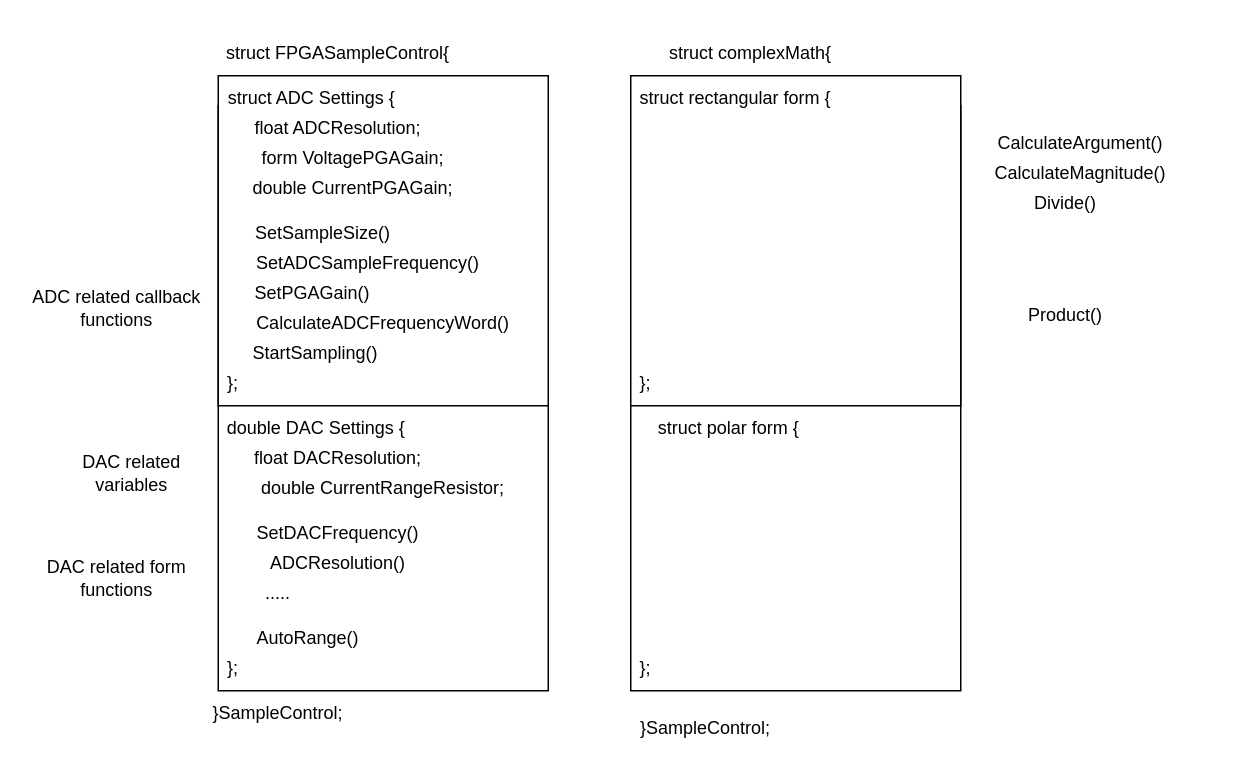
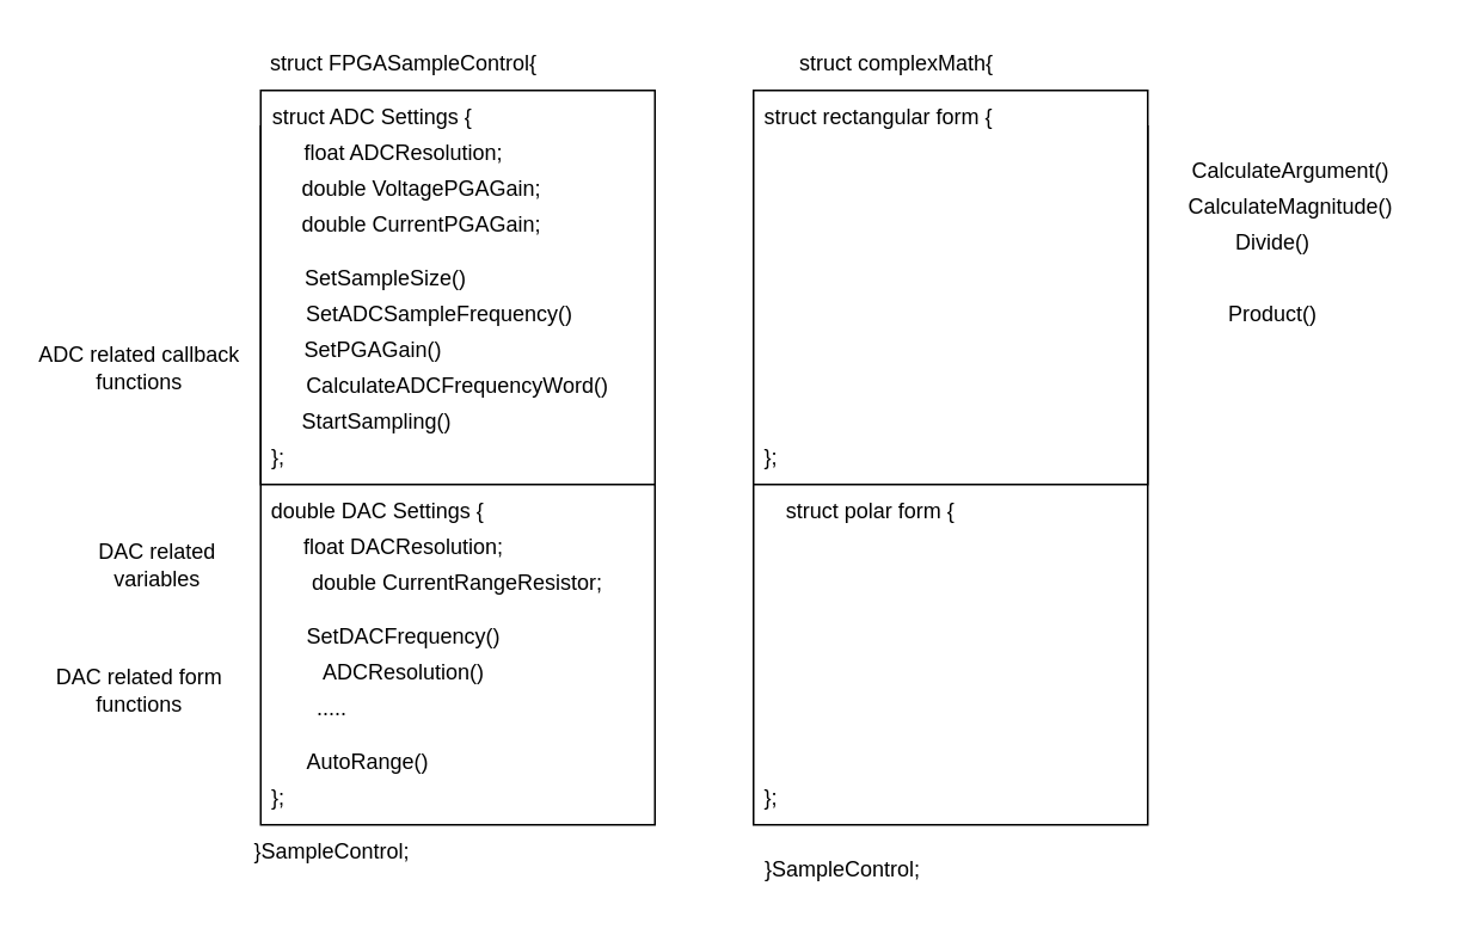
  <mxCell id="0" />
  <mxCell id="1" parent="0" />
  <mxCell id="2" value="" style="rounded=0;whiteSpace=wrap;html=1;" vertex="1" parent="1"><mxGeometry x="145" y="70" width="220" height="390" as="geometry" /></mxCell>
  <mxCell id="3" value="" style="rounded=0;whiteSpace=wrap;html=1;" vertex="1" parent="1"><mxGeometry x="145" y="50" width="220" height="220" as="geometry" /></mxCell>
  <mxCell id="4" value="struct FPGASampleControl{" style="text;html=1;align=center;verticalAlign=middle;whiteSpace=wrap;rounded=0;" vertex="1" parent="1"><mxGeometry x="135" y="20" width="180" height="30" as="geometry" /></mxCell>
  <mxCell id="5" value="}SampleControl;" style="text;html=1;align=center;verticalAlign=middle;whiteSpace=wrap;rounded=0;" vertex="1" parent="1"><mxGeometry x="95" y="460" width="180" height="30" as="geometry" /></mxCell>
  <mxCell id="6" value="struct ADC Settings {" style="text;html=1;align=center;verticalAlign=middle;whiteSpace=wrap;rounded=0;" vertex="1" parent="1"><mxGeometry x="145" y="50" width="125" height="30" as="geometry" /></mxCell>
  <mxCell id="7" value="};" style="text;html=1;align=center;verticalAlign=middle;whiteSpace=wrap;rounded=0;" vertex="1" parent="1"><mxGeometry x="125" y="240" width="60" height="30" as="geometry" /></mxCell>
  <mxCell id="8" value="float ADCResolution;" style="text;html=1;align=center;verticalAlign=middle;whiteSpace=wrap;rounded=0;" vertex="1" parent="1"><mxGeometry x="165" y="70" width="120" height="30" as="geometry" /></mxCell>
  <mxCell id="9" value="CalculateADCFrequencyWord()" style="text;html=1;align=center;verticalAlign=middle;whiteSpace=wrap;rounded=0;" vertex="1" parent="1"><mxGeometry x="225" y="200" width="60" height="30" as="geometry" /></mxCell>
  <mxCell id="10" value="SetADCSampleFrequency()" style="text;html=1;align=center;verticalAlign=middle;whiteSpace=wrap;rounded=0;" vertex="1" parent="1"><mxGeometry x="175" y="160" width="140" height="30" as="geometry" /></mxCell>
  <mxCell id="11" value="SetSampleSize()" style="text;html=1;align=center;verticalAlign=middle;whiteSpace=wrap;rounded=0;" vertex="1" parent="1"><mxGeometry x="185" y="140" width="60" height="30" as="geometry" /></mxCell>
  <mxCell id="12" value="StartSampling()" style="text;html=1;align=center;verticalAlign=middle;whiteSpace=wrap;rounded=0;" vertex="1" parent="1"><mxGeometry x="175" y="220" width="70" height="30" as="geometry" /></mxCell>
  <mxCell id="13" value="SetPGAGain()" style="text;html=1;align=center;verticalAlign=middle;whiteSpace=wrap;rounded=0;" vertex="1" parent="1"><mxGeometry x="177.5" y="180" width="60" height="30" as="geometry" /></mxCell>
- <mxCell id="14" value="form VoltagePGAGain;" style="text;html=1;align=center;verticalAlign=middle;whiteSpace=wrap;rounded=0;" vertex="1" parent="1"><mxGeometry x="165" y="90" width="140" height="30" as="geometry" /></mxCell>
+ <mxCell id="14" value="double VoltagePGAGain;" style="text;html=1;align=center;verticalAlign=middle;whiteSpace=wrap;rounded=0;" vertex="1" parent="1"><mxGeometry x="165" y="90" width="140" height="30" as="geometry" /></mxCell>
  <mxCell id="15" value="double CurrentPGAGain;" style="text;html=1;align=center;verticalAlign=middle;whiteSpace=wrap;rounded=0;" vertex="1" parent="1"><mxGeometry x="165" y="110" width="140" height="30" as="geometry" /></mxCell>
  <mxCell id="16" value="double DAC Settings {" style="text;html=1;align=center;verticalAlign=middle;whiteSpace=wrap;rounded=0;" vertex="1" parent="1"><mxGeometry x="147.5" y="270" width="125" height="30" as="geometry" /></mxCell>
  <mxCell id="17" value="};" style="text;html=1;align=center;verticalAlign=middle;whiteSpace=wrap;rounded=0;" vertex="1" parent="1"><mxGeometry x="125" y="430" width="60" height="30" as="geometry" /></mxCell>
  <mxCell id="18" value="float DACResolution;" style="text;html=1;align=center;verticalAlign=middle;whiteSpace=wrap;rounded=0;" vertex="1" parent="1"><mxGeometry x="165" y="290" width="120" height="30" as="geometry" /></mxCell>
  <mxCell id="19" value="double CurrentRangeResistor;" style="text;html=1;align=center;verticalAlign=middle;whiteSpace=wrap;rounded=0;" vertex="1" parent="1"><mxGeometry x="165" y="310" width="180" height="30" as="geometry" /></mxCell>
  <mxCell id="20" value="SetDACFrequency()" style="text;html=1;align=center;verticalAlign=middle;whiteSpace=wrap;rounded=0;" vertex="1" parent="1"><mxGeometry x="195" y="340" width="60" height="30" as="geometry" /></mxCell>
  <mxCell id="21" value="AutoRange()" style="text;html=1;align=center;verticalAlign=middle;whiteSpace=wrap;rounded=0;" vertex="1" parent="1"><mxGeometry x="175" y="410" width="60" height="30" as="geometry" /></mxCell>
  <mxCell id="22" value="....." style="text;html=1;align=center;verticalAlign=middle;whiteSpace=wrap;rounded=0;" vertex="1" parent="1"><mxGeometry x="155" y="380" width="60" height="30" as="geometry" /></mxCell>
  <mxCell id="23" value="ADCResolution()" style="text;html=1;align=center;verticalAlign=middle;whiteSpace=wrap;rounded=0;" vertex="1" parent="1"><mxGeometry x="195" y="360" width="60" height="30" as="geometry" /></mxCell>
  <mxCell id="24" value="DAC related variables" style="text;html=1;align=center;verticalAlign=middle;whiteSpace=wrap;rounded=0;" vertex="1" parent="1"><mxGeometry x="50" y="300" width="75" height="30" as="geometry" /></mxCell>
  <mxCell id="25" value="ADC related callback functions" style="text;html=1;align=center;verticalAlign=middle;whiteSpace=wrap;rounded=0;" vertex="1" parent="1"><mxGeometry x="20" y="190" width="115" height="30" as="geometry" /></mxCell>
  <mxCell id="26" value="DAC related form functions" style="text;html=1;align=center;verticalAlign=middle;whiteSpace=wrap;rounded=0;" vertex="1" parent="1"><mxGeometry x="20" y="370" width="115" height="30" as="geometry" /></mxCell>
  <mxCell id="27" value="" style="rounded=0;whiteSpace=wrap;html=1;" vertex="1" parent="1"><mxGeometry x="420" y="70" width="220" height="390" as="geometry" /></mxCell>
  <mxCell id="28" value="" style="rounded=0;whiteSpace=wrap;html=1;" vertex="1" parent="1"><mxGeometry x="420" y="50" width="220" height="220" as="geometry" /></mxCell>
  <mxCell id="29" value="struct complexMath{" style="text;html=1;align=center;verticalAlign=middle;whiteSpace=wrap;rounded=0;" vertex="1" parent="1"><mxGeometry x="410" y="20" width="180" height="30" as="geometry" /></mxCell>
  <mxCell id="30" value="}SampleControl;" style="text;html=1;align=center;verticalAlign=middle;whiteSpace=wrap;rounded=0;" vertex="1" parent="1"><mxGeometry x="380" y="470" width="180" height="30" as="geometry" /></mxCell>
  <mxCell id="31" value="struct rectangular form {" style="text;html=1;align=center;verticalAlign=middle;whiteSpace=wrap;rounded=0;" vertex="1" parent="1"><mxGeometry x="420" y="50" width="140" height="30" as="geometry" /></mxCell>
  <mxCell id="32" value="};" style="text;html=1;align=center;verticalAlign=middle;whiteSpace=wrap;rounded=0;" vertex="1" parent="1"><mxGeometry x="400" y="240" width="60" height="30" as="geometry" /></mxCell>
  <mxCell id="33" value="struct polar form {" style="text;html=1;align=center;verticalAlign=middle;whiteSpace=wrap;rounded=0;" vertex="1" parent="1"><mxGeometry x="422.5" y="270" width="125" height="30" as="geometry" /></mxCell>
  <mxCell id="34" value="};" style="text;html=1;align=center;verticalAlign=middle;whiteSpace=wrap;rounded=0;" vertex="1" parent="1"><mxGeometry x="400" y="430" width="60" height="30" as="geometry" /></mxCell>
  <mxCell id="35" value="CalculateArgument()" style="text;html=1;align=center;verticalAlign=middle;whiteSpace=wrap;rounded=0;" vertex="1" parent="1"><mxGeometry x="640" y="80" width="160" height="30" as="geometry" /></mxCell>
  <mxCell id="36" value="CalculateMagnitude()" style="text;html=1;align=center;verticalAlign=middle;whiteSpace=wrap;rounded=0;" vertex="1" parent="1"><mxGeometry x="690" y="100" width="60" height="30" as="geometry" /></mxCell>
  <mxCell id="37" value="Divide()" style="text;html=1;align=center;verticalAlign=middle;whiteSpace=wrap;rounded=0;" vertex="1" parent="1"><mxGeometry x="680" y="120" width="60" height="30" as="geometry" /></mxCell>
- <mxCell id="38" value="Product()" style="text;html=1;align=center;verticalAlign=middle;whiteSpace=wrap;rounded=0;" vertex="1" parent="1"><mxGeometry x="680" y="195" width="60" height="30" as="geometry" /></mxCell>
+ <mxCell id="38" value="Product()" style="text;html=1;align=center;verticalAlign=middle;whiteSpace=wrap;rounded=0;" vertex="1" parent="1"><mxGeometry x="680" y="160" width="60" height="30" as="geometry" /></mxCell>
